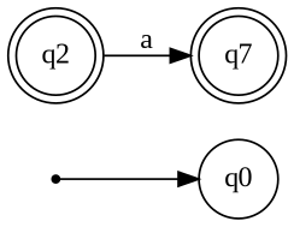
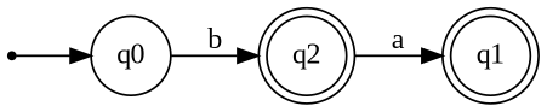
  digraph {
    fontname="Liberation Serif"
    rankdir=LR
    node [fontname="Liberation Serif" shape=doublecircle]
    edge [fontname="Liberation Serif"]
    __start__ [shape=point]
    q0 [shape=circle]
    q2
-   q1 [label=q7]
+   q1
    __start__ -> q0
+   q0 -> q2 [label=b]
    q2 -> q1 [label=a]
  }
